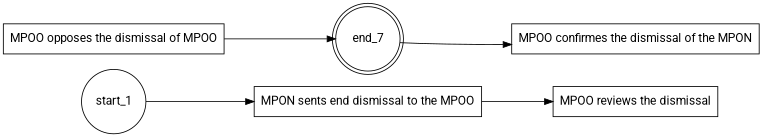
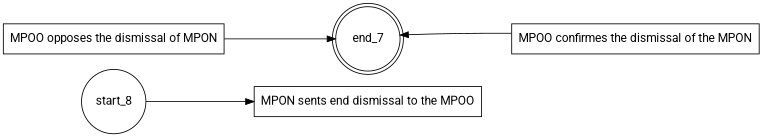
  digraph {
    fontname=Roboto
    rankdir=LR
    node [fontname=Roboto shape=rectangle]
    edge [fontname=Roboto]
-   start_1 [shape=circle]
+   start_1 [shape=circle label=start_8]
    n2 [label="MPON sents end dismissal to the MPOO"]
-   "MPOO reviews the dismissal"
    n4 [label=end_7 shape=doublecircle]
-   "MPOO opposes the dismissal of MPON" [label="MPOO opposes the dismissal of MPOO"]
+   "MPOO opposes the dismissal of MPON"
    "MPOO confirmes the dismissal of the MPON"
    start_1 -> n2
-   n2 -> "MPOO reviews the dismissal"
    "MPOO opposes the dismissal of MPON" -> n4
-   n4 -> "MPOO confirmes the dismissal of the MPON"
+   "MPOO confirmes the dismissal of the MPON" -> n4
  }
